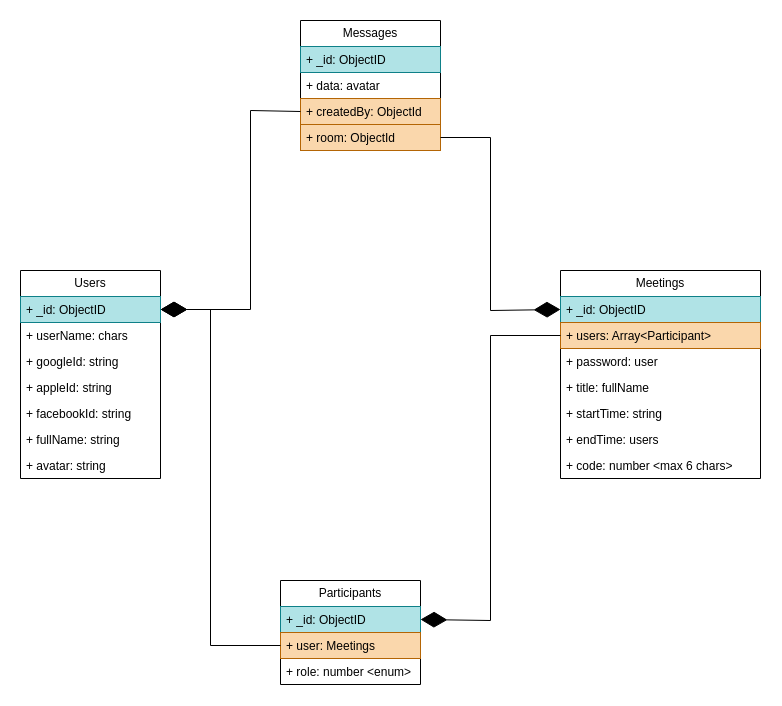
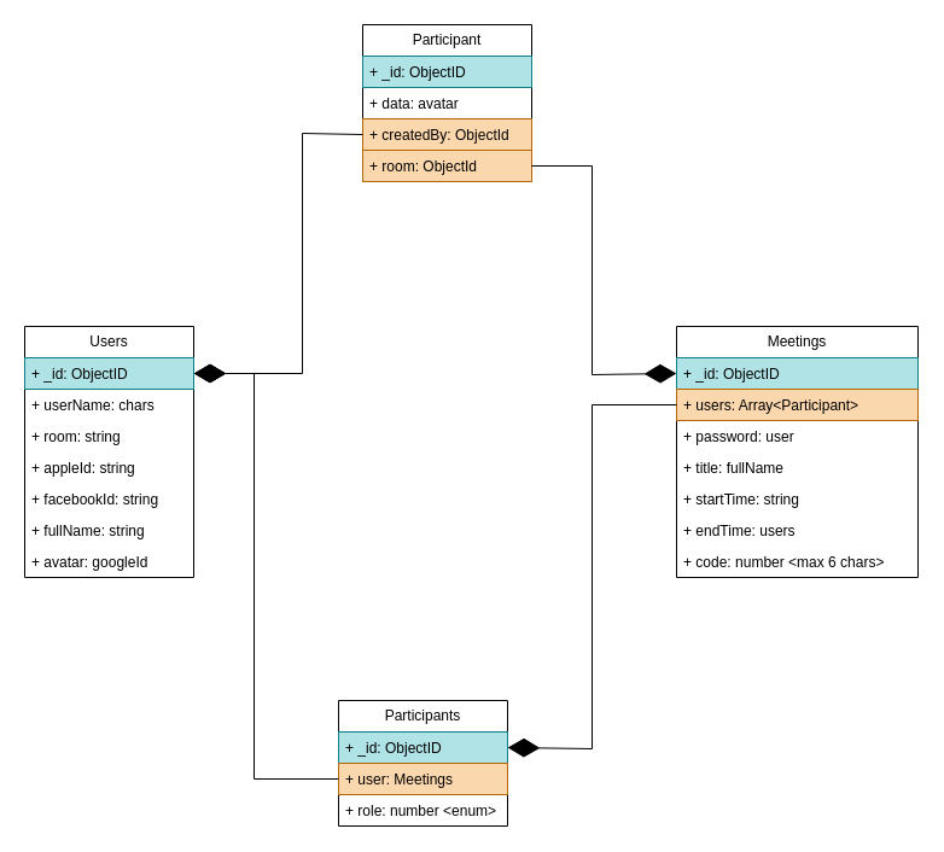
  <mxCell id="0" />
  <mxCell id="1" parent="0" />
  <mxCell id="2" value="Users" style="swimlane;fontStyle=0;childLayout=stackLayout;horizontal=1;startSize=26;fillColor=none;horizontalStack=0;resizeParent=1;resizeParentMax=0;resizeLast=0;collapsible=1;marginBottom=0;whiteSpace=wrap;html=1;" vertex="1" parent="1"><mxGeometry x="20" y="270" width="140" height="208" as="geometry"><mxRectangle x="10" y="190" width="70" height="30" as="alternateBounds" /></mxGeometry></mxCell>
  <mxCell id="3" value="+ _id: ObjectID" style="text;strokeColor=#0e8088;fillColor=#b0e3e6;align=left;verticalAlign=top;spacingLeft=4;spacingRight=4;overflow=hidden;rotatable=0;points=[[0,0.5],[1,0.5]];portConstraint=eastwest;whiteSpace=wrap;html=1;" vertex="1" parent="2"><mxGeometry y="26" width="140" height="26" as="geometry" /></mxCell>
  <mxCell id="4" value="+ userName: chars" style="text;strokeColor=none;fillColor=none;align=left;verticalAlign=top;spacingLeft=4;spacingRight=4;overflow=hidden;rotatable=0;points=[[0,0.5],[1,0.5]];portConstraint=eastwest;whiteSpace=wrap;html=1;" vertex="1" parent="2"><mxGeometry y="52" width="140" height="26" as="geometry" /></mxCell>
- <mxCell id="5" value="+ googleId: string" style="text;strokeColor=none;fillColor=none;align=left;verticalAlign=top;spacingLeft=4;spacingRight=4;overflow=hidden;rotatable=0;points=[[0,0.5],[1,0.5]];portConstraint=eastwest;whiteSpace=wrap;html=1;" vertex="1" parent="2"><mxGeometry y="78" width="140" height="26" as="geometry" /></mxCell>
+ <mxCell id="5" value="+ room: string" style="text;strokeColor=none;fillColor=none;align=left;verticalAlign=top;spacingLeft=4;spacingRight=4;overflow=hidden;rotatable=0;points=[[0,0.5],[1,0.5]];portConstraint=eastwest;whiteSpace=wrap;html=1;" vertex="1" parent="2"><mxGeometry y="78" width="140" height="26" as="geometry" /></mxCell>
  <mxCell id="6" value="+ appleId: string" style="text;strokeColor=none;fillColor=none;align=left;verticalAlign=top;spacingLeft=4;spacingRight=4;overflow=hidden;rotatable=0;points=[[0,0.5],[1,0.5]];portConstraint=eastwest;whiteSpace=wrap;html=1;" vertex="1" parent="2"><mxGeometry y="104" width="140" height="26" as="geometry" /></mxCell>
  <mxCell id="7" value="+ facebookId: string" style="text;strokeColor=none;fillColor=none;align=left;verticalAlign=top;spacingLeft=4;spacingRight=4;overflow=hidden;rotatable=0;points=[[0,0.5],[1,0.5]];portConstraint=eastwest;whiteSpace=wrap;html=1;" vertex="1" parent="2"><mxGeometry y="130" width="140" height="26" as="geometry" /></mxCell>
  <mxCell id="8" value="+ fullName: string" style="text;strokeColor=none;fillColor=none;align=left;verticalAlign=top;spacingLeft=4;spacingRight=4;overflow=hidden;rotatable=0;points=[[0,0.5],[1,0.5]];portConstraint=eastwest;whiteSpace=wrap;html=1;" vertex="1" parent="2"><mxGeometry y="156" width="140" height="26" as="geometry" /></mxCell>
- <mxCell id="9" value="+ avatar: string" style="text;strokeColor=none;fillColor=none;align=left;verticalAlign=top;spacingLeft=4;spacingRight=4;overflow=hidden;rotatable=0;points=[[0,0.5],[1,0.5]];portConstraint=eastwest;whiteSpace=wrap;html=1;" vertex="1" parent="2"><mxGeometry y="182" width="140" height="26" as="geometry" /></mxCell>
+ <mxCell id="9" value="+ avatar: googleId" style="text;strokeColor=none;fillColor=none;align=left;verticalAlign=top;spacingLeft=4;spacingRight=4;overflow=hidden;rotatable=0;points=[[0,0.5],[1,0.5]];portConstraint=eastwest;whiteSpace=wrap;html=1;" vertex="1" parent="2"><mxGeometry y="182" width="140" height="26" as="geometry" /></mxCell>
  <mxCell id="10" value="Meetings" style="swimlane;fontStyle=0;childLayout=stackLayout;horizontal=1;startSize=26;fillColor=none;horizontalStack=0;resizeParent=1;resizeParentMax=0;resizeLast=0;collapsible=1;marginBottom=0;whiteSpace=wrap;html=1;" vertex="1" parent="1"><mxGeometry x="560" y="270" width="200" height="208" as="geometry"><mxRectangle x="10" y="190" width="70" height="30" as="alternateBounds" /></mxGeometry></mxCell>
  <mxCell id="11" value="+ _id: ObjectID" style="text;strokeColor=#0e8088;fillColor=#b0e3e6;align=left;verticalAlign=top;spacingLeft=4;spacingRight=4;overflow=hidden;rotatable=0;points=[[0,0.5],[1,0.5]];portConstraint=eastwest;whiteSpace=wrap;html=1;" vertex="1" parent="10"><mxGeometry y="26" width="200" height="26" as="geometry" /></mxCell>
  <mxCell id="12" value="+ users: Array&amp;lt;Participant&amp;gt;" style="text;strokeColor=#b46504;fillColor=#fad7ac;align=left;verticalAlign=top;spacingLeft=4;spacingRight=4;overflow=hidden;rotatable=0;points=[[0,0.5],[1,0.5]];portConstraint=eastwest;whiteSpace=wrap;html=1;" vertex="1" parent="10"><mxGeometry y="52" width="200" height="26" as="geometry" /></mxCell>
  <mxCell id="13" value="+ password: user" style="text;strokeColor=none;fillColor=none;align=left;verticalAlign=top;spacingLeft=4;spacingRight=4;overflow=hidden;rotatable=0;points=[[0,0.5],[1,0.5]];portConstraint=eastwest;whiteSpace=wrap;html=1;" vertex="1" parent="10"><mxGeometry y="78" width="200" height="26" as="geometry" /></mxCell>
  <mxCell id="14" value="+ title: fullName" style="text;strokeColor=none;fillColor=none;align=left;verticalAlign=top;spacingLeft=4;spacingRight=4;overflow=hidden;rotatable=0;points=[[0,0.5],[1,0.5]];portConstraint=eastwest;whiteSpace=wrap;html=1;" vertex="1" parent="10"><mxGeometry y="104" width="200" height="26" as="geometry" /></mxCell>
  <mxCell id="15" value="+ startTime: string" style="text;strokeColor=none;fillColor=none;align=left;verticalAlign=top;spacingLeft=4;spacingRight=4;overflow=hidden;rotatable=0;points=[[0,0.5],[1,0.5]];portConstraint=eastwest;whiteSpace=wrap;html=1;" vertex="1" parent="10"><mxGeometry y="130" width="200" height="26" as="geometry" /></mxCell>
  <mxCell id="16" value="+ endTime: users" style="text;strokeColor=none;fillColor=none;align=left;verticalAlign=top;spacingLeft=4;spacingRight=4;overflow=hidden;rotatable=0;points=[[0,0.5],[1,0.5]];portConstraint=eastwest;whiteSpace=wrap;html=1;" vertex="1" parent="10"><mxGeometry y="156" width="200" height="26" as="geometry" /></mxCell>
  <mxCell id="17" value="+ code: number &amp;lt;max 6 chars&amp;gt;" style="text;strokeColor=none;fillColor=none;align=left;verticalAlign=top;spacingLeft=4;spacingRight=4;overflow=hidden;rotatable=0;points=[[0,0.5],[1,0.5]];portConstraint=eastwest;whiteSpace=wrap;html=1;" vertex="1" parent="10"><mxGeometry y="182" width="200" height="26" as="geometry" /></mxCell>
  <mxCell id="18" value="Participants" style="swimlane;fontStyle=0;childLayout=stackLayout;horizontal=1;startSize=26;fillColor=none;horizontalStack=0;resizeParent=1;resizeParentMax=0;resizeLast=0;collapsible=1;marginBottom=0;whiteSpace=wrap;html=1;" vertex="1" parent="1"><mxGeometry x="280" y="580" width="140" height="104" as="geometry" /></mxCell>
  <mxCell id="19" value="+ _id: ObjectID" style="text;strokeColor=#0e8088;fillColor=#b0e3e6;align=left;verticalAlign=top;spacingLeft=4;spacingRight=4;overflow=hidden;rotatable=0;points=[[0,0.5],[1,0.5]];portConstraint=eastwest;whiteSpace=wrap;html=1;" vertex="1" parent="18"><mxGeometry y="26" width="140" height="26" as="geometry" /></mxCell>
  <mxCell id="20" value="+ user: Meetings" style="text;strokeColor=#b46504;fillColor=#fad7ac;align=left;verticalAlign=top;spacingLeft=4;spacingRight=4;overflow=hidden;rotatable=0;points=[[0,0.5],[1,0.5]];portConstraint=eastwest;whiteSpace=wrap;html=1;" vertex="1" parent="18"><mxGeometry y="52" width="140" height="26" as="geometry" /></mxCell>
  <mxCell id="21" value="+ role: number &amp;lt;enum&amp;gt;" style="text;strokeColor=none;fillColor=none;align=left;verticalAlign=top;spacingLeft=4;spacingRight=4;overflow=hidden;rotatable=0;points=[[0,0.5],[1,0.5]];portConstraint=eastwest;whiteSpace=wrap;html=1;" vertex="1" parent="18"><mxGeometry y="78" width="140" height="26" as="geometry" /></mxCell>
  <mxCell id="22" value="" style="endArrow=diamondThin;endFill=1;endSize=24;html=1;rounded=0;exitX=0;exitY=0.5;exitDx=0;exitDy=0;entryX=1;entryY=0.5;entryDx=0;entryDy=0;" edge="1" parent="1" source="20" target="3"><mxGeometry width="160" relative="1" as="geometry"><mxPoint x="340" y="540" as="sourcePoint" /><mxPoint x="500" y="540" as="targetPoint" /><Array as="points"><mxPoint x="210" y="645" /><mxPoint x="210" y="309" /></Array></mxGeometry></mxCell>
  <mxCell id="23" value="" style="endArrow=diamondThin;endFill=1;endSize=24;html=1;rounded=0;exitX=0;exitY=0.5;exitDx=0;exitDy=0;entryX=1;entryY=0.5;entryDx=0;entryDy=0;" edge="1" parent="1" source="12" target="19"><mxGeometry width="160" relative="1" as="geometry"><mxPoint x="310" y="530" as="sourcePoint" /><mxPoint x="470" y="530" as="targetPoint" /><Array as="points"><mxPoint x="490" y="335" /><mxPoint x="490" y="620" /></Array></mxGeometry></mxCell>
- <mxCell id="24" value="Messages" style="swimlane;fontStyle=0;childLayout=stackLayout;horizontal=1;startSize=26;fillColor=none;horizontalStack=0;resizeParent=1;resizeParentMax=0;resizeLast=0;collapsible=1;marginBottom=0;whiteSpace=wrap;html=1;" vertex="1" parent="1"><mxGeometry x="300" y="20" width="140" height="130" as="geometry" /></mxCell>
+ <mxCell id="24" value="Participant" style="swimlane;fontStyle=0;childLayout=stackLayout;horizontal=1;startSize=26;fillColor=none;horizontalStack=0;resizeParent=1;resizeParentMax=0;resizeLast=0;collapsible=1;marginBottom=0;whiteSpace=wrap;html=1;" vertex="1" parent="1"><mxGeometry x="300" y="20" width="140" height="130" as="geometry" /></mxCell>
  <mxCell id="25" value="+ _id: ObjectID" style="text;strokeColor=#0e8088;fillColor=#b0e3e6;align=left;verticalAlign=top;spacingLeft=4;spacingRight=4;overflow=hidden;rotatable=0;points=[[0,0.5],[1,0.5]];portConstraint=eastwest;whiteSpace=wrap;html=1;" vertex="1" parent="24"><mxGeometry y="26" width="140" height="26" as="geometry" /></mxCell>
  <mxCell id="26" value="+ data: avatar" style="text;strokeColor=none;fillColor=none;align=left;verticalAlign=top;spacingLeft=4;spacingRight=4;overflow=hidden;rotatable=0;points=[[0,0.5],[1,0.5]];portConstraint=eastwest;whiteSpace=wrap;html=1;" vertex="1" parent="24"><mxGeometry y="52" width="140" height="26" as="geometry" /></mxCell>
  <mxCell id="27" value="+ createdBy: ObjectId" style="text;strokeColor=#b46504;fillColor=#fad7ac;align=left;verticalAlign=top;spacingLeft=4;spacingRight=4;overflow=hidden;rotatable=0;points=[[0,0.5],[1,0.5]];portConstraint=eastwest;whiteSpace=wrap;html=1;" vertex="1" parent="24"><mxGeometry y="78" width="140" height="26" as="geometry" /></mxCell>
  <mxCell id="28" value="+ room: ObjectId" style="text;strokeColor=#b46504;fillColor=#fad7ac;align=left;verticalAlign=top;spacingLeft=4;spacingRight=4;overflow=hidden;rotatable=0;points=[[0,0.5],[1,0.5]];portConstraint=eastwest;whiteSpace=wrap;html=1;" vertex="1" parent="24"><mxGeometry y="104" width="140" height="26" as="geometry" /></mxCell>
  <mxCell id="29" value="" style="endArrow=diamondThin;endFill=1;endSize=24;html=1;rounded=0;entryX=1;entryY=0.5;entryDx=0;entryDy=0;exitX=0;exitY=0.5;exitDx=0;exitDy=0;" edge="1" parent="1" source="27" target="3"><mxGeometry width="160" relative="1" as="geometry"><mxPoint x="270" y="309" as="sourcePoint" /><mxPoint x="370" y="330" as="targetPoint" /><Array as="points"><mxPoint x="250" y="110" /><mxPoint x="250" y="309" /></Array></mxGeometry></mxCell>
  <mxCell id="30" value="" style="endArrow=diamondThin;endFill=1;endSize=24;html=1;rounded=0;entryX=0;entryY=0.5;entryDx=0;entryDy=0;exitX=1;exitY=0.5;exitDx=0;exitDy=0;" edge="1" parent="1" source="28" target="11"><mxGeometry width="160" relative="1" as="geometry"><mxPoint x="310" y="121" as="sourcePoint" /><mxPoint x="170" y="319" as="targetPoint" /><Array as="points"><mxPoint x="490" y="137" /><mxPoint x="490" y="310" /></Array></mxGeometry></mxCell>
